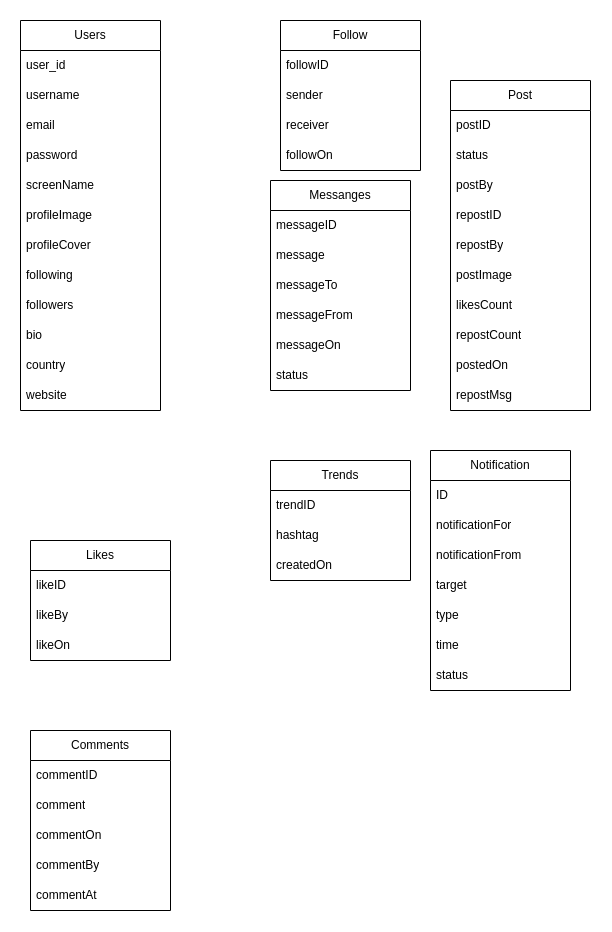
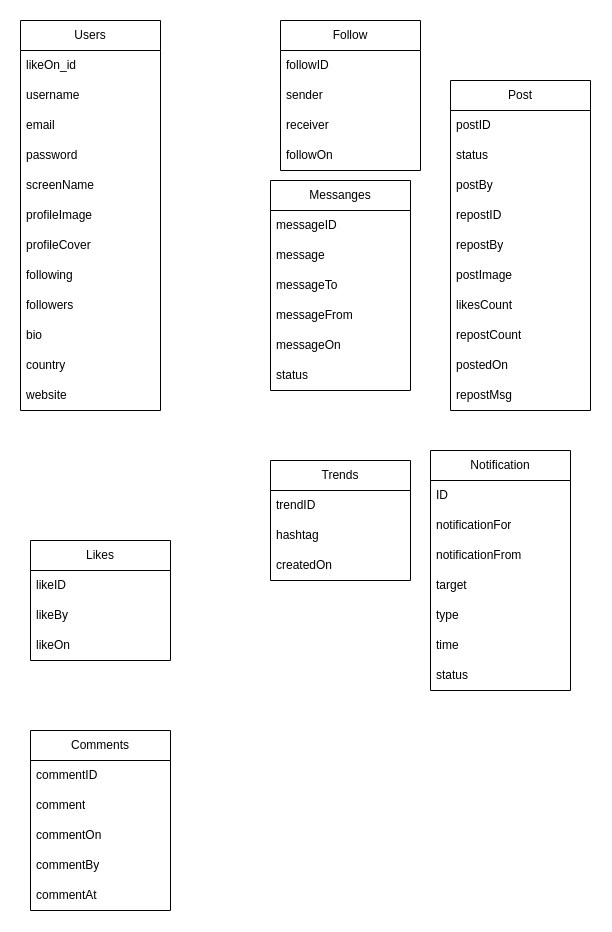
  <mxCell id="0" />
  <mxCell id="1" parent="0" />
  <mxCell id="2" value="Users" style="swimlane;fontStyle=0;childLayout=stackLayout;horizontal=1;startSize=30;horizontalStack=0;resizeParent=1;resizeParentMax=0;resizeLast=0;collapsible=1;marginBottom=0;whiteSpace=wrap;html=1;" vertex="1" parent="1"><mxGeometry x="20" y="20" width="140" height="390" as="geometry" /></mxCell>
- <mxCell id="3" value="user_id" style="text;strokeColor=none;fillColor=none;align=left;verticalAlign=middle;spacingLeft=4;spacingRight=4;overflow=hidden;points=[[0,0.5],[1,0.5]];portConstraint=eastwest;rotatable=0;whiteSpace=wrap;html=1;" vertex="1" parent="2"><mxGeometry y="30" width="140" height="30" as="geometry" /></mxCell>
+ <mxCell id="3" value="likeOn_id" style="text;strokeColor=none;fillColor=none;align=left;verticalAlign=middle;spacingLeft=4;spacingRight=4;overflow=hidden;points=[[0,0.5],[1,0.5]];portConstraint=eastwest;rotatable=0;whiteSpace=wrap;html=1;" vertex="1" parent="2"><mxGeometry y="30" width="140" height="30" as="geometry" /></mxCell>
  <mxCell id="4" value="username" style="text;strokeColor=none;fillColor=none;align=left;verticalAlign=middle;spacingLeft=4;spacingRight=4;overflow=hidden;points=[[0,0.5],[1,0.5]];portConstraint=eastwest;rotatable=0;whiteSpace=wrap;html=1;" vertex="1" parent="2"><mxGeometry y="60" width="140" height="30" as="geometry" /></mxCell>
  <mxCell id="5" value="email" style="text;strokeColor=none;fillColor=none;align=left;verticalAlign=middle;spacingLeft=4;spacingRight=4;overflow=hidden;points=[[0,0.5],[1,0.5]];portConstraint=eastwest;rotatable=0;whiteSpace=wrap;html=1;" vertex="1" parent="2"><mxGeometry y="90" width="140" height="30" as="geometry" /></mxCell>
  <mxCell id="6" value="password" style="text;strokeColor=none;fillColor=none;align=left;verticalAlign=middle;spacingLeft=4;spacingRight=4;overflow=hidden;points=[[0,0.5],[1,0.5]];portConstraint=eastwest;rotatable=0;whiteSpace=wrap;html=1;" vertex="1" parent="2"><mxGeometry y="120" width="140" height="30" as="geometry" /></mxCell>
  <mxCell id="7" value="screenName" style="text;strokeColor=none;fillColor=none;align=left;verticalAlign=middle;spacingLeft=4;spacingRight=4;overflow=hidden;points=[[0,0.5],[1,0.5]];portConstraint=eastwest;rotatable=0;whiteSpace=wrap;html=1;" vertex="1" parent="2"><mxGeometry y="150" width="140" height="30" as="geometry" /></mxCell>
  <mxCell id="8" value="profileImage" style="text;strokeColor=none;fillColor=none;align=left;verticalAlign=middle;spacingLeft=4;spacingRight=4;overflow=hidden;points=[[0,0.5],[1,0.5]];portConstraint=eastwest;rotatable=0;whiteSpace=wrap;html=1;" vertex="1" parent="2"><mxGeometry y="180" width="140" height="30" as="geometry" /></mxCell>
  <mxCell id="9" value="profileCover" style="text;strokeColor=none;fillColor=none;align=left;verticalAlign=middle;spacingLeft=4;spacingRight=4;overflow=hidden;points=[[0,0.5],[1,0.5]];portConstraint=eastwest;rotatable=0;whiteSpace=wrap;html=1;" vertex="1" parent="2"><mxGeometry y="210" width="140" height="30" as="geometry" /></mxCell>
  <mxCell id="10" value="following" style="text;strokeColor=none;fillColor=none;align=left;verticalAlign=middle;spacingLeft=4;spacingRight=4;overflow=hidden;points=[[0,0.5],[1,0.5]];portConstraint=eastwest;rotatable=0;whiteSpace=wrap;html=1;" vertex="1" parent="2"><mxGeometry y="240" width="140" height="30" as="geometry" /></mxCell>
  <mxCell id="11" value="followers" style="text;strokeColor=none;fillColor=none;align=left;verticalAlign=middle;spacingLeft=4;spacingRight=4;overflow=hidden;points=[[0,0.5],[1,0.5]];portConstraint=eastwest;rotatable=0;whiteSpace=wrap;html=1;" vertex="1" parent="2"><mxGeometry y="270" width="140" height="30" as="geometry" /></mxCell>
  <mxCell id="12" value="bio" style="text;strokeColor=none;fillColor=none;align=left;verticalAlign=middle;spacingLeft=4;spacingRight=4;overflow=hidden;points=[[0,0.5],[1,0.5]];portConstraint=eastwest;rotatable=0;whiteSpace=wrap;html=1;" vertex="1" parent="2"><mxGeometry y="300" width="140" height="30" as="geometry" /></mxCell>
  <mxCell id="13" value="country" style="text;strokeColor=none;fillColor=none;align=left;verticalAlign=middle;spacingLeft=4;spacingRight=4;overflow=hidden;points=[[0,0.5],[1,0.5]];portConstraint=eastwest;rotatable=0;whiteSpace=wrap;html=1;" vertex="1" parent="2"><mxGeometry y="330" width="140" height="30" as="geometry" /></mxCell>
  <mxCell id="14" value="website" style="text;strokeColor=none;fillColor=none;align=left;verticalAlign=middle;spacingLeft=4;spacingRight=4;overflow=hidden;points=[[0,0.5],[1,0.5]];portConstraint=eastwest;rotatable=0;whiteSpace=wrap;html=1;" vertex="1" parent="2"><mxGeometry y="360" width="140" height="30" as="geometry" /></mxCell>
  <mxCell id="15" value="Post" style="swimlane;fontStyle=0;childLayout=stackLayout;horizontal=1;startSize=30;horizontalStack=0;resizeParent=1;resizeParentMax=0;resizeLast=0;collapsible=1;marginBottom=0;whiteSpace=wrap;html=1;" vertex="1" parent="1"><mxGeometry x="450" y="80" width="140" height="330" as="geometry" /></mxCell>
  <mxCell id="16" value="postID" style="text;strokeColor=none;fillColor=none;align=left;verticalAlign=middle;spacingLeft=4;spacingRight=4;overflow=hidden;points=[[0,0.5],[1,0.5]];portConstraint=eastwest;rotatable=0;whiteSpace=wrap;html=1;" vertex="1" parent="15"><mxGeometry y="30" width="140" height="30" as="geometry" /></mxCell>
  <mxCell id="17" value="status" style="text;strokeColor=none;fillColor=none;align=left;verticalAlign=middle;spacingLeft=4;spacingRight=4;overflow=hidden;points=[[0,0.5],[1,0.5]];portConstraint=eastwest;rotatable=0;whiteSpace=wrap;html=1;" vertex="1" parent="15"><mxGeometry y="60" width="140" height="30" as="geometry" /></mxCell>
  <mxCell id="18" value="postBy" style="text;strokeColor=none;fillColor=none;align=left;verticalAlign=middle;spacingLeft=4;spacingRight=4;overflow=hidden;points=[[0,0.5],[1,0.5]];portConstraint=eastwest;rotatable=0;whiteSpace=wrap;html=1;" vertex="1" parent="15"><mxGeometry y="90" width="140" height="30" as="geometry" /></mxCell>
  <mxCell id="19" value="repostID" style="text;strokeColor=none;fillColor=none;align=left;verticalAlign=middle;spacingLeft=4;spacingRight=4;overflow=hidden;points=[[0,0.5],[1,0.5]];portConstraint=eastwest;rotatable=0;whiteSpace=wrap;html=1;" vertex="1" parent="15"><mxGeometry y="120" width="140" height="30" as="geometry" /></mxCell>
  <mxCell id="20" value="repostBy" style="text;strokeColor=none;fillColor=none;align=left;verticalAlign=middle;spacingLeft=4;spacingRight=4;overflow=hidden;points=[[0,0.5],[1,0.5]];portConstraint=eastwest;rotatable=0;whiteSpace=wrap;html=1;" vertex="1" parent="15"><mxGeometry y="150" width="140" height="30" as="geometry" /></mxCell>
  <mxCell id="21" value="postImage" style="text;strokeColor=none;fillColor=none;align=left;verticalAlign=middle;spacingLeft=4;spacingRight=4;overflow=hidden;points=[[0,0.5],[1,0.5]];portConstraint=eastwest;rotatable=0;whiteSpace=wrap;html=1;" vertex="1" parent="15"><mxGeometry y="180" width="140" height="30" as="geometry" /></mxCell>
  <mxCell id="22" value="likesCount" style="text;strokeColor=none;fillColor=none;align=left;verticalAlign=middle;spacingLeft=4;spacingRight=4;overflow=hidden;points=[[0,0.5],[1,0.5]];portConstraint=eastwest;rotatable=0;whiteSpace=wrap;html=1;" vertex="1" parent="15"><mxGeometry y="210" width="140" height="30" as="geometry" /></mxCell>
  <mxCell id="23" value="repostCount" style="text;strokeColor=none;fillColor=none;align=left;verticalAlign=middle;spacingLeft=4;spacingRight=4;overflow=hidden;points=[[0,0.5],[1,0.5]];portConstraint=eastwest;rotatable=0;whiteSpace=wrap;html=1;" vertex="1" parent="15"><mxGeometry y="240" width="140" height="30" as="geometry" /></mxCell>
  <mxCell id="24" value="postedOn" style="text;strokeColor=none;fillColor=none;align=left;verticalAlign=middle;spacingLeft=4;spacingRight=4;overflow=hidden;points=[[0,0.5],[1,0.5]];portConstraint=eastwest;rotatable=0;whiteSpace=wrap;html=1;" vertex="1" parent="15"><mxGeometry y="270" width="140" height="30" as="geometry" /></mxCell>
  <mxCell id="25" value="repostMsg" style="text;strokeColor=none;fillColor=none;align=left;verticalAlign=middle;spacingLeft=4;spacingRight=4;overflow=hidden;points=[[0,0.5],[1,0.5]];portConstraint=eastwest;rotatable=0;whiteSpace=wrap;html=1;" vertex="1" parent="15"><mxGeometry y="300" width="140" height="30" as="geometry" /></mxCell>
  <mxCell id="26" value="Likes" style="swimlane;fontStyle=0;childLayout=stackLayout;horizontal=1;startSize=30;horizontalStack=0;resizeParent=1;resizeParentMax=0;resizeLast=0;collapsible=1;marginBottom=0;whiteSpace=wrap;html=1;" vertex="1" parent="1"><mxGeometry x="30" y="540" width="140" height="120" as="geometry" /></mxCell>
  <mxCell id="27" value="likeID" style="text;strokeColor=none;fillColor=none;align=left;verticalAlign=middle;spacingLeft=4;spacingRight=4;overflow=hidden;points=[[0,0.5],[1,0.5]];portConstraint=eastwest;rotatable=0;whiteSpace=wrap;html=1;" vertex="1" parent="26"><mxGeometry y="30" width="140" height="30" as="geometry" /></mxCell>
  <mxCell id="28" value="likeBy" style="text;strokeColor=none;fillColor=none;align=left;verticalAlign=middle;spacingLeft=4;spacingRight=4;overflow=hidden;points=[[0,0.5],[1,0.5]];portConstraint=eastwest;rotatable=0;whiteSpace=wrap;html=1;" vertex="1" parent="26"><mxGeometry y="60" width="140" height="30" as="geometry" /></mxCell>
  <mxCell id="29" value="likeOn" style="text;strokeColor=none;fillColor=none;align=left;verticalAlign=middle;spacingLeft=4;spacingRight=4;overflow=hidden;points=[[0,0.5],[1,0.5]];portConstraint=eastwest;rotatable=0;whiteSpace=wrap;html=1;" vertex="1" parent="26"><mxGeometry y="90" width="140" height="30" as="geometry" /></mxCell>
  <mxCell id="30" value="Comments" style="swimlane;fontStyle=0;childLayout=stackLayout;horizontal=1;startSize=30;horizontalStack=0;resizeParent=1;resizeParentMax=0;resizeLast=0;collapsible=1;marginBottom=0;whiteSpace=wrap;html=1;" vertex="1" parent="1"><mxGeometry x="30" y="730" width="140" height="180" as="geometry" /></mxCell>
  <mxCell id="31" value="commentID" style="text;strokeColor=none;fillColor=none;align=left;verticalAlign=middle;spacingLeft=4;spacingRight=4;overflow=hidden;points=[[0,0.5],[1,0.5]];portConstraint=eastwest;rotatable=0;whiteSpace=wrap;html=1;" vertex="1" parent="30"><mxGeometry y="30" width="140" height="30" as="geometry" /></mxCell>
  <mxCell id="32" value="comment" style="text;strokeColor=none;fillColor=none;align=left;verticalAlign=middle;spacingLeft=4;spacingRight=4;overflow=hidden;points=[[0,0.5],[1,0.5]];portConstraint=eastwest;rotatable=0;whiteSpace=wrap;html=1;" vertex="1" parent="30"><mxGeometry y="60" width="140" height="30" as="geometry" /></mxCell>
  <mxCell id="33" value="commentOn" style="text;strokeColor=none;fillColor=none;align=left;verticalAlign=middle;spacingLeft=4;spacingRight=4;overflow=hidden;points=[[0,0.5],[1,0.5]];portConstraint=eastwest;rotatable=0;whiteSpace=wrap;html=1;" vertex="1" parent="30"><mxGeometry y="90" width="140" height="30" as="geometry" /></mxCell>
  <mxCell id="34" value="commentBy" style="text;strokeColor=none;fillColor=none;align=left;verticalAlign=middle;spacingLeft=4;spacingRight=4;overflow=hidden;points=[[0,0.5],[1,0.5]];portConstraint=eastwest;rotatable=0;whiteSpace=wrap;html=1;" vertex="1" parent="30"><mxGeometry y="120" width="140" height="30" as="geometry" /></mxCell>
  <mxCell id="35" value="commentAt" style="text;strokeColor=none;fillColor=none;align=left;verticalAlign=middle;spacingLeft=4;spacingRight=4;overflow=hidden;points=[[0,0.5],[1,0.5]];portConstraint=eastwest;rotatable=0;whiteSpace=wrap;html=1;" vertex="1" parent="30"><mxGeometry y="150" width="140" height="30" as="geometry" /></mxCell>
  <mxCell id="36" value="Follow" style="swimlane;fontStyle=0;childLayout=stackLayout;horizontal=1;startSize=30;horizontalStack=0;resizeParent=1;resizeParentMax=0;resizeLast=0;collapsible=1;marginBottom=0;whiteSpace=wrap;html=1;" vertex="1" parent="1"><mxGeometry x="280" y="20" width="140" height="150" as="geometry" /></mxCell>
  <mxCell id="37" value="followID" style="text;strokeColor=none;fillColor=none;align=left;verticalAlign=middle;spacingLeft=4;spacingRight=4;overflow=hidden;points=[[0,0.5],[1,0.5]];portConstraint=eastwest;rotatable=0;whiteSpace=wrap;html=1;" vertex="1" parent="36"><mxGeometry y="30" width="140" height="30" as="geometry" /></mxCell>
  <mxCell id="38" value="sender" style="text;strokeColor=none;fillColor=none;align=left;verticalAlign=middle;spacingLeft=4;spacingRight=4;overflow=hidden;points=[[0,0.5],[1,0.5]];portConstraint=eastwest;rotatable=0;whiteSpace=wrap;html=1;" vertex="1" parent="36"><mxGeometry y="60" width="140" height="30" as="geometry" /></mxCell>
  <mxCell id="39" value="receiver" style="text;strokeColor=none;fillColor=none;align=left;verticalAlign=middle;spacingLeft=4;spacingRight=4;overflow=hidden;points=[[0,0.5],[1,0.5]];portConstraint=eastwest;rotatable=0;whiteSpace=wrap;html=1;" vertex="1" parent="36"><mxGeometry y="90" width="140" height="30" as="geometry" /></mxCell>
  <mxCell id="40" value="followOn" style="text;strokeColor=none;fillColor=none;align=left;verticalAlign=middle;spacingLeft=4;spacingRight=4;overflow=hidden;points=[[0,0.5],[1,0.5]];portConstraint=eastwest;rotatable=0;whiteSpace=wrap;html=1;" vertex="1" parent="36"><mxGeometry y="120" width="140" height="30" as="geometry" /></mxCell>
  <mxCell id="41" value="Messanges" style="swimlane;fontStyle=0;childLayout=stackLayout;horizontal=1;startSize=30;horizontalStack=0;resizeParent=1;resizeParentMax=0;resizeLast=0;collapsible=1;marginBottom=0;whiteSpace=wrap;html=1;" vertex="1" parent="1"><mxGeometry x="270" y="180" width="140" height="210" as="geometry" /></mxCell>
  <mxCell id="42" value="messageID" style="text;strokeColor=none;fillColor=none;align=left;verticalAlign=middle;spacingLeft=4;spacingRight=4;overflow=hidden;points=[[0,0.5],[1,0.5]];portConstraint=eastwest;rotatable=0;whiteSpace=wrap;html=1;" vertex="1" parent="41"><mxGeometry y="30" width="140" height="30" as="geometry" /></mxCell>
  <mxCell id="43" value="message" style="text;strokeColor=none;fillColor=none;align=left;verticalAlign=middle;spacingLeft=4;spacingRight=4;overflow=hidden;points=[[0,0.5],[1,0.5]];portConstraint=eastwest;rotatable=0;whiteSpace=wrap;html=1;" vertex="1" parent="41"><mxGeometry y="60" width="140" height="30" as="geometry" /></mxCell>
  <mxCell id="44" value="messageTo" style="text;strokeColor=none;fillColor=none;align=left;verticalAlign=middle;spacingLeft=4;spacingRight=4;overflow=hidden;points=[[0,0.5],[1,0.5]];portConstraint=eastwest;rotatable=0;whiteSpace=wrap;html=1;" vertex="1" parent="41"><mxGeometry y="90" width="140" height="30" as="geometry" /></mxCell>
  <mxCell id="45" value="messageFrom" style="text;strokeColor=none;fillColor=none;align=left;verticalAlign=middle;spacingLeft=4;spacingRight=4;overflow=hidden;points=[[0,0.5],[1,0.5]];portConstraint=eastwest;rotatable=0;whiteSpace=wrap;html=1;" vertex="1" parent="41"><mxGeometry y="120" width="140" height="30" as="geometry" /></mxCell>
  <mxCell id="46" value="messageOn" style="text;strokeColor=none;fillColor=none;align=left;verticalAlign=middle;spacingLeft=4;spacingRight=4;overflow=hidden;points=[[0,0.5],[1,0.5]];portConstraint=eastwest;rotatable=0;whiteSpace=wrap;html=1;" vertex="1" parent="41"><mxGeometry y="150" width="140" height="30" as="geometry" /></mxCell>
  <mxCell id="47" value="status" style="text;strokeColor=none;fillColor=none;align=left;verticalAlign=middle;spacingLeft=4;spacingRight=4;overflow=hidden;points=[[0,0.5],[1,0.5]];portConstraint=eastwest;rotatable=0;whiteSpace=wrap;html=1;" vertex="1" parent="41"><mxGeometry y="180" width="140" height="30" as="geometry" /></mxCell>
  <mxCell id="48" value="Notification" style="swimlane;fontStyle=0;childLayout=stackLayout;horizontal=1;startSize=30;horizontalStack=0;resizeParent=1;resizeParentMax=0;resizeLast=0;collapsible=1;marginBottom=0;whiteSpace=wrap;html=1;" vertex="1" parent="1"><mxGeometry x="430" y="450" width="140" height="240" as="geometry" /></mxCell>
  <mxCell id="49" value="ID" style="text;strokeColor=none;fillColor=none;align=left;verticalAlign=middle;spacingLeft=4;spacingRight=4;overflow=hidden;points=[[0,0.5],[1,0.5]];portConstraint=eastwest;rotatable=0;whiteSpace=wrap;html=1;" vertex="1" parent="48"><mxGeometry y="30" width="140" height="30" as="geometry" /></mxCell>
  <mxCell id="50" value="notificationFor" style="text;strokeColor=none;fillColor=none;align=left;verticalAlign=middle;spacingLeft=4;spacingRight=4;overflow=hidden;points=[[0,0.5],[1,0.5]];portConstraint=eastwest;rotatable=0;whiteSpace=wrap;html=1;" vertex="1" parent="48"><mxGeometry y="60" width="140" height="30" as="geometry" /></mxCell>
  <mxCell id="51" value="notificationFrom" style="text;strokeColor=none;fillColor=none;align=left;verticalAlign=middle;spacingLeft=4;spacingRight=4;overflow=hidden;points=[[0,0.5],[1,0.5]];portConstraint=eastwest;rotatable=0;whiteSpace=wrap;html=1;" vertex="1" parent="48"><mxGeometry y="90" width="140" height="30" as="geometry" /></mxCell>
  <mxCell id="52" value="target" style="text;strokeColor=none;fillColor=none;align=left;verticalAlign=middle;spacingLeft=4;spacingRight=4;overflow=hidden;points=[[0,0.5],[1,0.5]];portConstraint=eastwest;rotatable=0;whiteSpace=wrap;html=1;" vertex="1" parent="48"><mxGeometry y="120" width="140" height="30" as="geometry" /></mxCell>
  <mxCell id="53" value="type" style="text;strokeColor=none;fillColor=none;align=left;verticalAlign=middle;spacingLeft=4;spacingRight=4;overflow=hidden;points=[[0,0.5],[1,0.5]];portConstraint=eastwest;rotatable=0;whiteSpace=wrap;html=1;" vertex="1" parent="48"><mxGeometry y="150" width="140" height="30" as="geometry" /></mxCell>
  <mxCell id="54" value="time" style="text;strokeColor=none;fillColor=none;align=left;verticalAlign=middle;spacingLeft=4;spacingRight=4;overflow=hidden;points=[[0,0.5],[1,0.5]];portConstraint=eastwest;rotatable=0;whiteSpace=wrap;html=1;" vertex="1" parent="48"><mxGeometry y="180" width="140" height="30" as="geometry" /></mxCell>
  <mxCell id="55" value="status" style="text;strokeColor=none;fillColor=none;align=left;verticalAlign=middle;spacingLeft=4;spacingRight=4;overflow=hidden;points=[[0,0.5],[1,0.5]];portConstraint=eastwest;rotatable=0;whiteSpace=wrap;html=1;" vertex="1" parent="48"><mxGeometry y="210" width="140" height="30" as="geometry" /></mxCell>
  <mxCell id="56" value="Trends" style="swimlane;fontStyle=0;childLayout=stackLayout;horizontal=1;startSize=30;horizontalStack=0;resizeParent=1;resizeParentMax=0;resizeLast=0;collapsible=1;marginBottom=0;whiteSpace=wrap;html=1;" vertex="1" parent="1"><mxGeometry x="270" y="460" width="140" height="120" as="geometry" /></mxCell>
  <mxCell id="57" value="trendID" style="text;strokeColor=none;fillColor=none;align=left;verticalAlign=middle;spacingLeft=4;spacingRight=4;overflow=hidden;points=[[0,0.5],[1,0.5]];portConstraint=eastwest;rotatable=0;whiteSpace=wrap;html=1;" vertex="1" parent="56"><mxGeometry y="30" width="140" height="30" as="geometry" /></mxCell>
  <mxCell id="58" value="hashtag" style="text;strokeColor=none;fillColor=none;align=left;verticalAlign=middle;spacingLeft=4;spacingRight=4;overflow=hidden;points=[[0,0.5],[1,0.5]];portConstraint=eastwest;rotatable=0;whiteSpace=wrap;html=1;" vertex="1" parent="56"><mxGeometry y="60" width="140" height="30" as="geometry" /></mxCell>
  <mxCell id="59" value="createdOn" style="text;strokeColor=none;fillColor=none;align=left;verticalAlign=middle;spacingLeft=4;spacingRight=4;overflow=hidden;points=[[0,0.5],[1,0.5]];portConstraint=eastwest;rotatable=0;whiteSpace=wrap;html=1;" vertex="1" parent="56"><mxGeometry y="90" width="140" height="30" as="geometry" /></mxCell>
